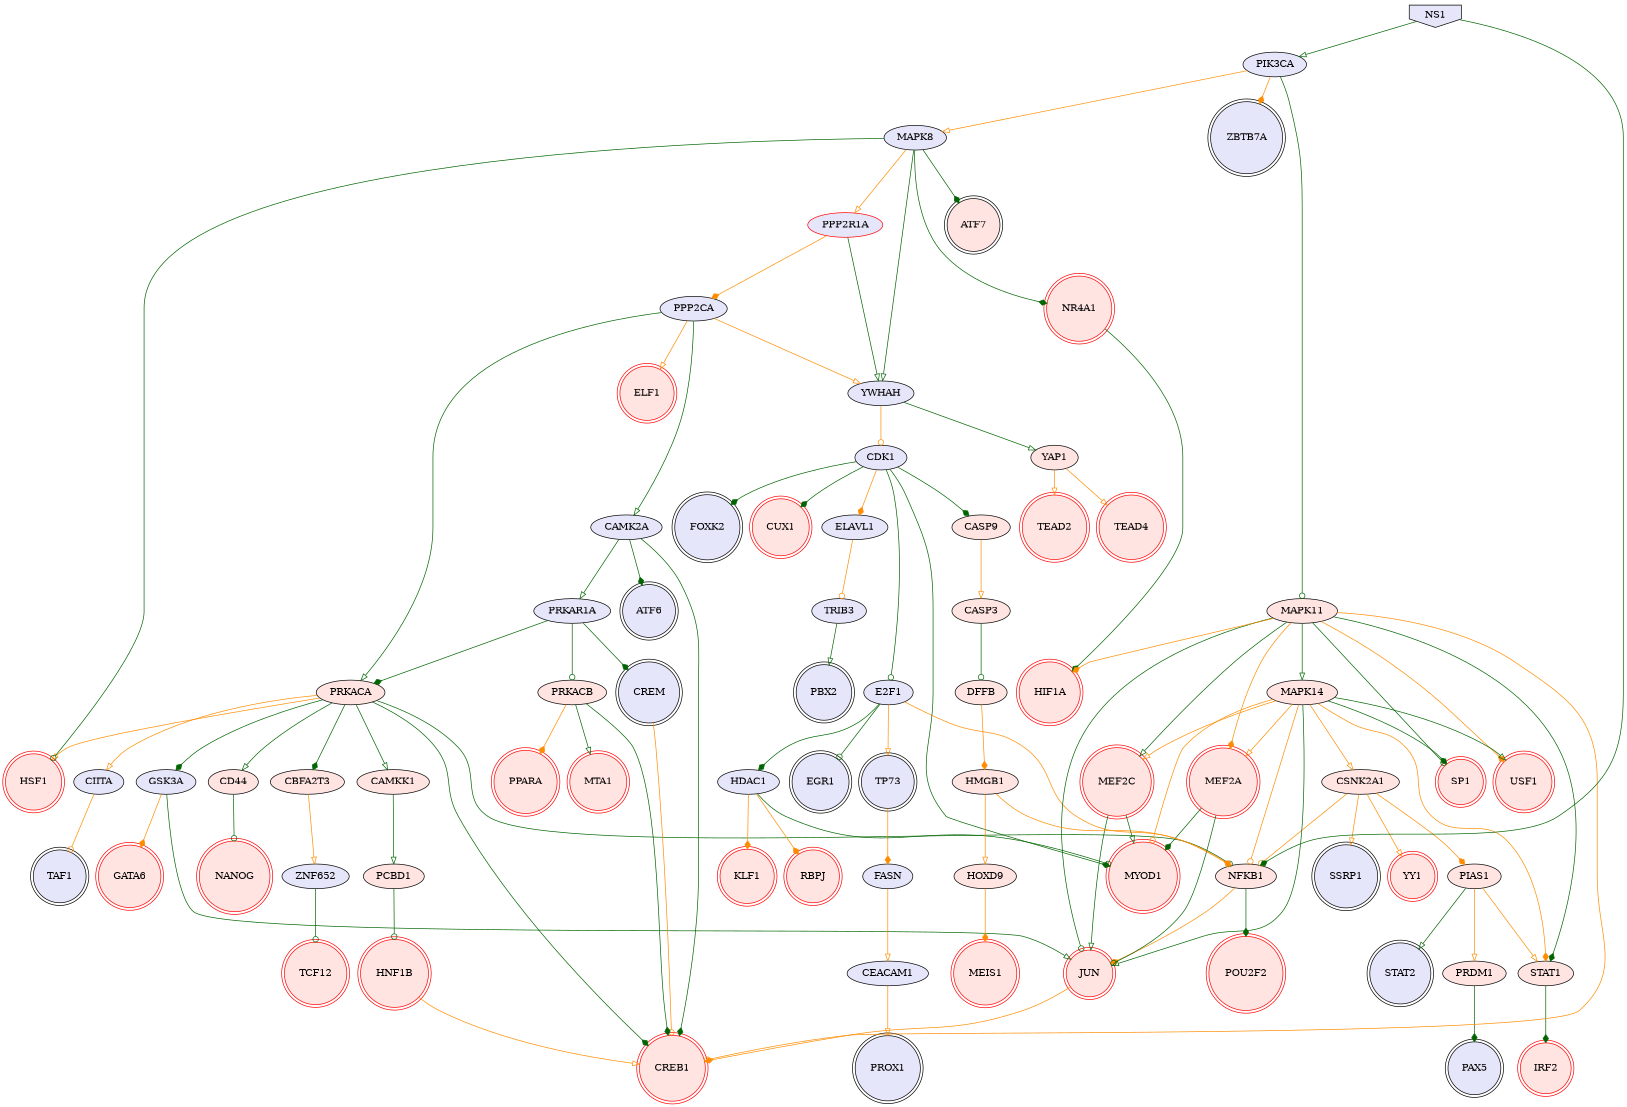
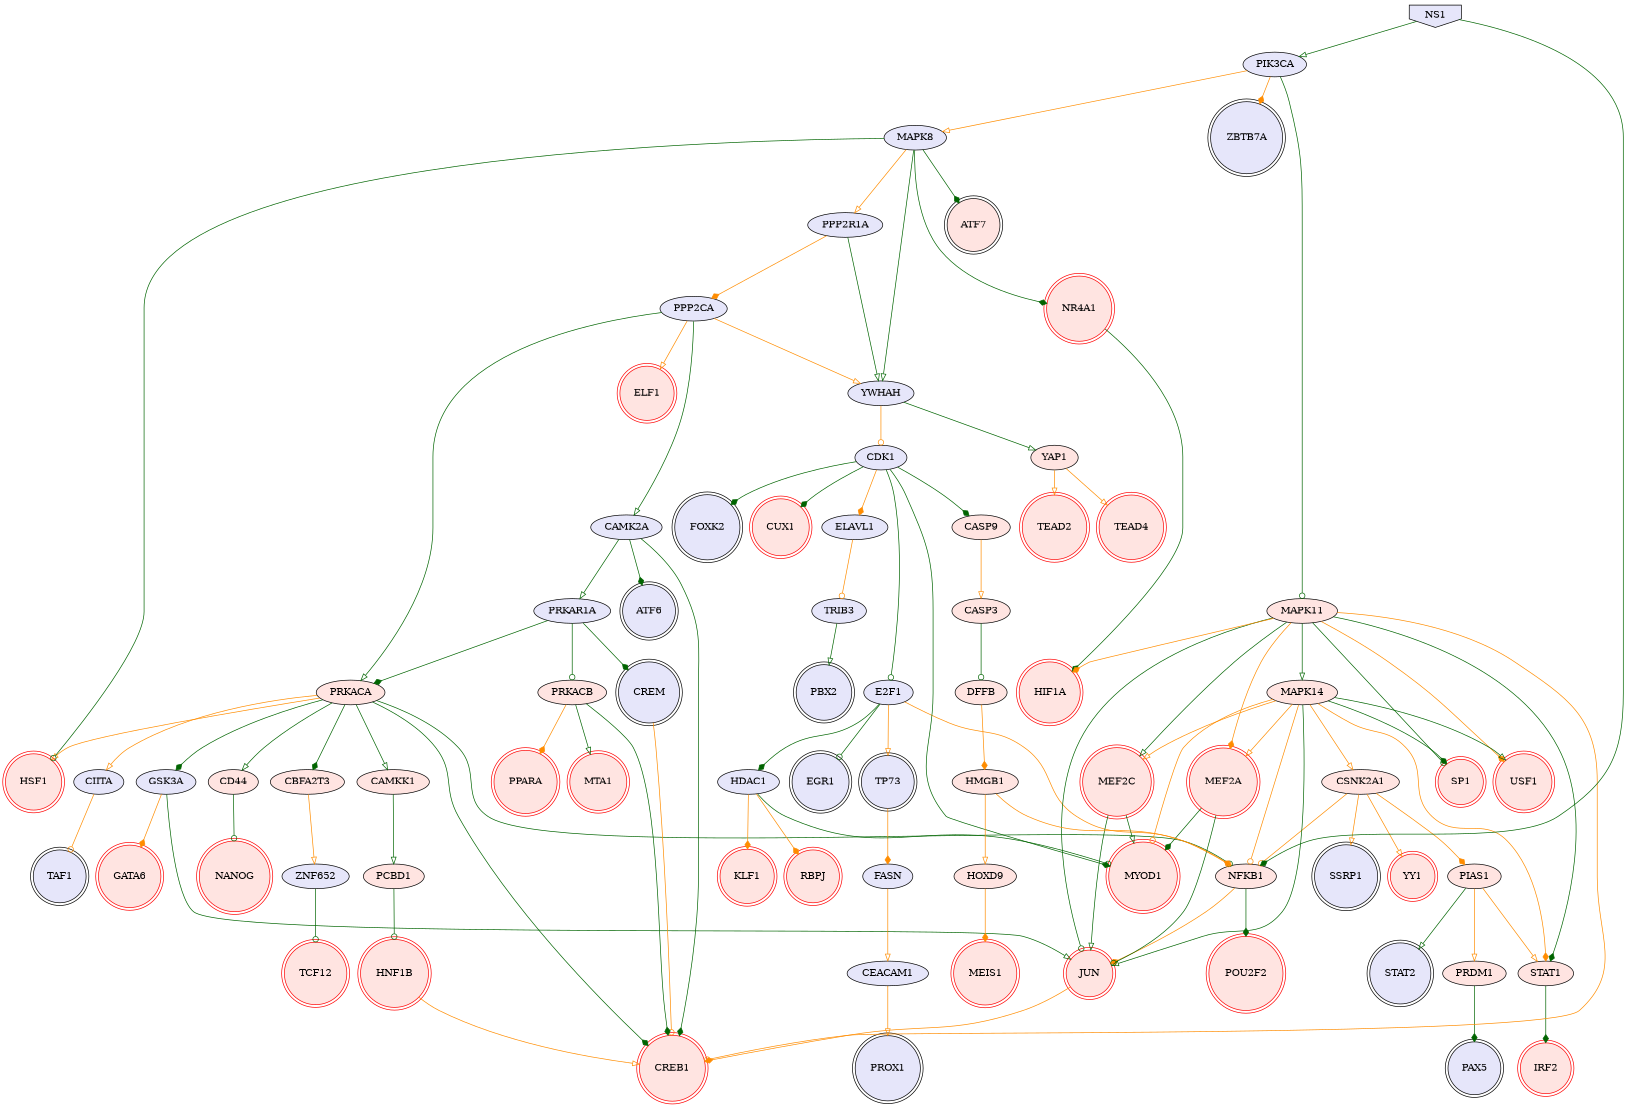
  digraph {
    node [fillcolor=mistyrose style=filled shape=doublecircle]
    edge [arrowhead=onormal color=darkgreen penwidth=1]
    PRKACA [shape=""]
    GSK3A [fillcolor=lavender shape=""]
    CIITA [fillcolor=lavender shape=""]
    CBFA2T3 [shape=""]
    CAMKK1 [shape=""]
    NFKB1 [shape=""]
    CREB1 [color=red]
    HSF1 [color=red]
    CD44 [shape=""]
    JUN [color=red]
    GATA6 [color=red]
    TAF1 [color=black fillcolor=lavender]
    ZNF652 [fillcolor=lavender shape=""]
    PCBD1 [shape=""]
    POU2F2 [color=red]
    NANOG [color=red]
    E2F1 [fillcolor=lavender shape=""]
    TP73 [color=black fillcolor=lavender]
    EGR1 [color=black fillcolor=lavender]
    HDAC1 [fillcolor=lavender shape=""]
    FASN [fillcolor=lavender shape=""]
    MYOD1 [color=red]
    RBPJ [color=red]
    KLF1 [color=red]
    CEACAM1 [fillcolor=lavender shape=""]
    ELAVL1 [fillcolor=lavender shape=""]
    TRIB3 [fillcolor=lavender shape=""]
    PBX2 [color=black fillcolor=lavender]
    CDK1 [fillcolor=lavender shape=""]
    FOXK2 [color=black fillcolor=lavender]
    CASP9 [shape=""]
    CUX1 [color=red]
    CASP3 [shape=""]
    PROX1 [color=black fillcolor=lavender]
    MAPK8 [fillcolor=lavender shape=""]
    YWHAH [fillcolor=lavender shape=""]
-   PPP2R1A [fillcolor=lavender color=red shape=""]
+   PPP2R1A [fillcolor=lavender shape=""]
    ATF7 [color=black]
    NR4A1 [color=red]
    YAP1 [shape=""]
    PPP2CA [fillcolor=lavender shape=""]
    HIF1A [color=red]
    TEAD2 [color=red]
    TEAD4 [color=red]
    CAMK2A [fillcolor=lavender shape=""]
    ELF1 [color=red]
    CSNK2A1 [shape=""]
    SSRP1 [color=black fillcolor=lavender]
    PIAS1 [shape=""]
    YY1 [color=red]
    STAT2 [color=black fillcolor=lavender]
    PRDM1 [shape=""]
    STAT1 [shape=""]
    PAX5 [color=black fillcolor=lavender]
    IRF2 [color=red]
    ATF6 [color=black fillcolor=lavender]
    PRKAR1A [fillcolor=lavender shape=""]
    CREM [color=black fillcolor=lavender]
    PRKACB [shape=""]
    PPARA [color=red]
    MTA1 [color=red]
    PIK3CA [fillcolor=lavender shape=""]
    ZBTB7A [color=black fillcolor=lavender]
    MAPK11 [shape=""]
    MAPK14 [shape=""]
    SP1 [color=red]
    MEF2A [color=red]
    MEF2C [color=red]
    USF1 [color=red]
    TCF12 [color=red]
    NS1 [color=black fillcolor=lavender shape=invhouse]
    HNF1B [color=red]
    DFFB [shape=""]
    HMGB1 [shape=""]
    HOXD9 [shape=""]
    MEIS1 [color=red]
    PRKACA -> GSK3A [arrowhead=diamond]
    PRKACA -> CIITA [color=darkorange]
    PRKACA -> CBFA2T3 [arrowhead=diamond]
    PRKACA -> CAMKK1
    PRKACA -> NFKB1 [arrowhead=odot]
    PRKACA -> CREB1 [arrowhead=diamond]
    PRKACA -> HSF1 [color=darkorange]
    PRKACA -> CD44
    GSK3A -> JUN
    GSK3A -> GATA6 [arrowhead=diamond color=darkorange]
    CIITA -> TAF1 [arrowhead=odot color=darkorange]
    CBFA2T3 -> ZNF652 [color=darkorange]
    CAMKK1 -> PCBD1
    NFKB1 -> JUN [arrowhead=diamond color=darkorange]
    NFKB1 -> POU2F2 [arrowhead=diamond]
    CD44 -> NANOG [arrowhead=odot]
    JUN -> CREB1 [arrowhead=diamond color=darkorange]
    ZNF652 -> TCF12 [arrowhead=odot]
    PCBD1 -> HNF1B [arrowhead=odot]
    E2F1 -> NFKB1 [arrowhead=odot color=darkorange]
    E2F1 -> TP73 [color=darkorange]
    E2F1 -> EGR1 [arrowhead=odot]
    E2F1 -> HDAC1 [arrowhead=diamond]
    TP73 -> FASN [arrowhead=diamond color=darkorange]
    HDAC1 -> MYOD1 [arrowhead=odot]
    HDAC1 -> RBPJ [arrowhead=diamond color=darkorange]
    HDAC1 -> KLF1 [arrowhead=diamond color=darkorange]
    FASN -> CEACAM1 [color=darkorange]
    CEACAM1 -> PROX1 [color=darkorange]
    ELAVL1 -> TRIB3 [arrowhead=odot color=darkorange]
    TRIB3 -> PBX2
    CDK1 -> E2F1 [arrowhead=odot]
    CDK1 -> MYOD1 [arrowhead=diamond]
    CDK1 -> ELAVL1 [arrowhead=diamond color=darkorange]
    CDK1 -> FOXK2 [arrowhead=diamond]
    CDK1 -> CASP9 [arrowhead=diamond]
    CDK1 -> CUX1 [arrowhead=diamond]
    CASP9 -> CASP3 [color=darkorange]
    CASP3 -> DFFB [arrowhead=odot]
    MAPK8 -> HSF1 [arrowhead=odot]
    MAPK8 -> YWHAH
    MAPK8 -> PPP2R1A [color=darkorange]
    MAPK8 -> ATF7 [arrowhead=diamond]
    MAPK8 -> NR4A1 [arrowhead=diamond]
    YWHAH -> CDK1 [arrowhead=odot color=darkorange]
    YWHAH -> YAP1
    PPP2R1A -> YWHAH
    PPP2R1A -> PPP2CA [arrowhead=diamond color=darkorange]
    NR4A1 -> HIF1A [arrowhead=diamond]
    YAP1 -> TEAD2 [color=darkorange]
    YAP1 -> TEAD4 [color=darkorange]
    PPP2CA -> PRKACA
    PPP2CA -> YWHAH [color=darkorange]
    PPP2CA -> CAMK2A
    PPP2CA -> ELF1 [color=darkorange]
    CAMK2A -> CREB1 [arrowhead=diamond]
    CAMK2A -> ATF6 [arrowhead=diamond]
    CAMK2A -> PRKAR1A
    CSNK2A1 -> NFKB1 [arrowhead=odot color=darkorange]
    CSNK2A1 -> SSRP1 [color=darkorange]
    CSNK2A1 -> PIAS1 [arrowhead=diamond color=darkorange]
    CSNK2A1 -> YY1 [color=darkorange]
    PIAS1 -> STAT2
    PIAS1 -> PRDM1 [color=darkorange]
    PIAS1 -> STAT1 [color=darkorange]
    PRDM1 -> PAX5 [arrowhead=diamond]
    STAT1 -> IRF2 [arrowhead=diamond]
    PRKAR1A -> PRKACA [arrowhead=diamond]
    PRKAR1A -> CREM [arrowhead=diamond]
    PRKAR1A -> PRKACB [arrowhead=odot]
    CREM -> CREB1 [arrowhead=odot color=darkorange]
    PRKACB -> CREB1 [arrowhead=diamond]
    PRKACB -> PPARA [arrowhead=diamond color=darkorange]
    PRKACB -> MTA1
    PIK3CA -> MAPK8 [color=darkorange]
    PIK3CA -> ZBTB7A [arrowhead=diamond color=darkorange]
    PIK3CA -> MAPK11 [arrowhead=odot]
    MAPK11 -> CREB1 [arrowhead=odot color=darkorange]
    MAPK11 -> JUN [arrowhead=odot]
    MAPK11 -> HIF1A [arrowhead=diamond color=darkorange]
    MAPK11 -> STAT1 [arrowhead=diamond]
    MAPK11 -> MAPK14
    MAPK11 -> SP1 [arrowhead=odot]
    MAPK11 -> MEF2A [arrowhead=diamond color=darkorange]
    MAPK11 -> MEF2C
    MAPK11 -> USF1 [arrowhead=diamond color=darkorange]
    MAPK14 -> NFKB1 [arrowhead=odot color=darkorange]
    MAPK14 -> JUN
    MAPK14 -> MYOD1 [arrowhead=odot color=darkorange]
    MAPK14 -> CSNK2A1 [color=darkorange]
    MAPK14 -> STAT1 [arrowhead=diamond color=darkorange]
    MAPK14 -> SP1 [arrowhead=diamond]
    MAPK14 -> MEF2A [color=darkorange]
    MAPK14 -> MEF2C [color=darkorange]
    MAPK14 -> USF1
    MEF2A -> JUN [arrowhead=odot]
    MEF2A -> MYOD1 [arrowhead=diamond]
    MEF2C -> JUN
    MEF2C -> MYOD1
    NS1 -> NFKB1 [arrowhead=diamond]
    NS1 -> PIK3CA
    HNF1B -> CREB1 [color=darkorange]
    DFFB -> HMGB1 [arrowhead=diamond color=darkorange]
    HMGB1 -> NFKB1 [arrowhead=diamond color=darkorange]
    HMGB1 -> HOXD9 [color=darkorange]
    HOXD9 -> MEIS1 [arrowhead=diamond color=darkorange]
  }
